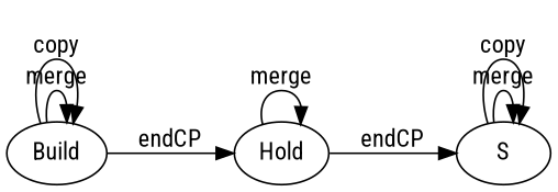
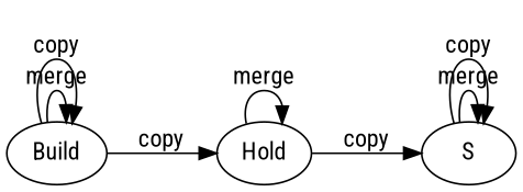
  digraph {
    fontname="Roboto Condensed"
    rankdir=LR
    node [fontname="Roboto Condensed"]
    edge [fontname="Roboto Condensed"]
    S
    Build
    Hold
    S -> S [label=merge]
    S -> S [label=copy]
    Build -> Build [label=merge]
    Build -> Build [label=copy]
-   Build -> Hold [label=endCP]
-   Hold -> S [label=endCP]
+   Build -> Hold [label=copy]
+   Hold -> S [label=copy]
    Hold -> Hold [label=merge]
  }
